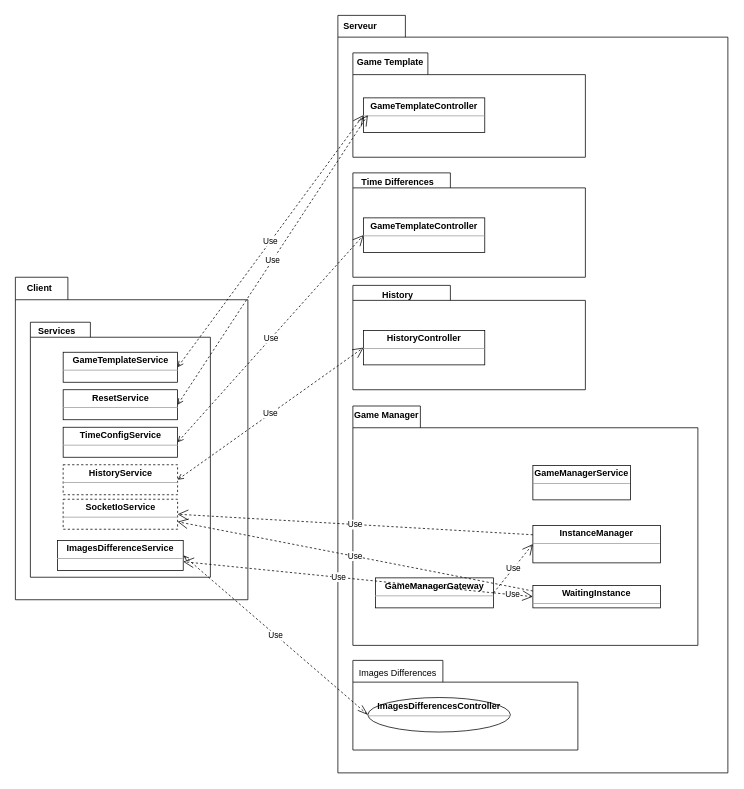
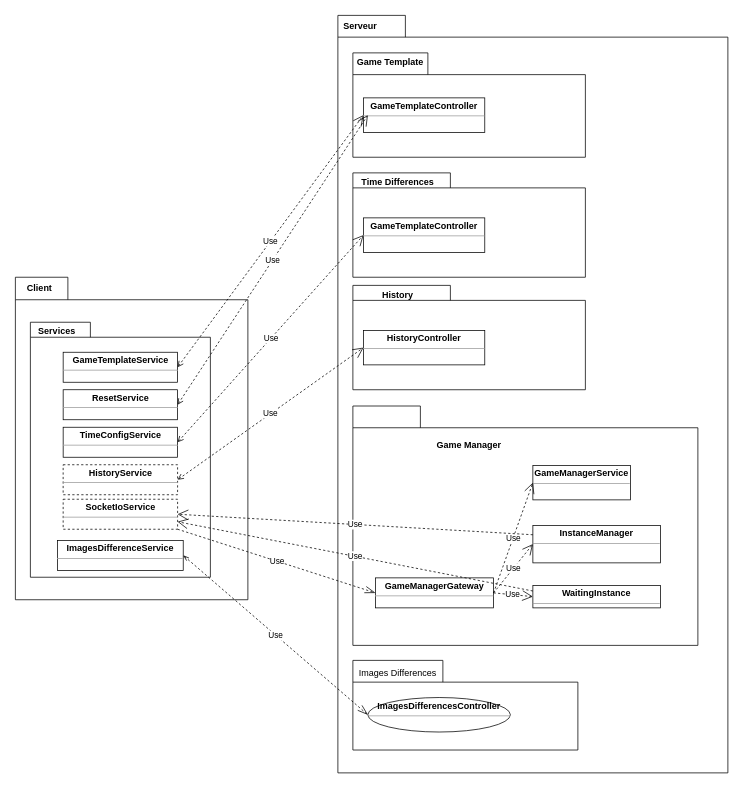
  <mxCell id="0" />
  <mxCell id="1" parent="0" />
  <mxCell id="2" value="" style="group" parent="1" vertex="1" connectable="0"><mxGeometry x="20" y="369.16" width="310" height="430" as="geometry" /></mxCell>
  <mxCell id="3" value="" style="shape=folder;fontStyle=1;spacingTop=10;tabWidth=70;tabHeight=30;tabPosition=left;html=1;whiteSpace=wrap;" parent="2" vertex="1"><mxGeometry width="310" height="430" as="geometry" /></mxCell>
  <mxCell id="4" value="&lt;b&gt;Client&lt;/b&gt;" style="text;html=1;align=center;verticalAlign=middle;resizable=0;points=[];autosize=1;strokeColor=none;fillColor=none;" parent="2" vertex="1"><mxGeometry x="2.201" width="60" height="30" as="geometry" /></mxCell>
  <mxCell id="5" value="" style="group" parent="2" vertex="1" connectable="0"><mxGeometry x="20" y="60" width="240" height="340" as="geometry" /></mxCell>
  <mxCell id="6" value="" style="shape=folder;fontStyle=1;spacingTop=10;tabWidth=80;tabHeight=20;tabPosition=left;html=1;whiteSpace=wrap;" parent="5" vertex="1"><mxGeometry width="240" height="340" as="geometry" /></mxCell>
  <mxCell id="7" value="Services" style="text;align=center;fontStyle=1;verticalAlign=middle;spacingLeft=3;spacingRight=3;strokeColor=none;rotatable=0;points=[[0,0.5],[1,0.5]];portConstraint=eastwest;html=1;" parent="5" vertex="1"><mxGeometry x="11.42" y="5.18" width="46.36" height="12.86" as="geometry" /></mxCell>
  <mxCell id="8" value="&lt;p style=&quot;margin:0px;margin-top:4px;text-align:center;&quot;&gt;&lt;b&gt;ImagesDifferenceService&lt;/b&gt;&lt;/p&gt;&lt;hr size=&quot;1&quot;&gt;&lt;div style=&quot;height:2px;&quot;&gt;&lt;/div&gt;" style="verticalAlign=top;align=left;overflow=fill;fontSize=12;fontFamily=Helvetica;html=1;whiteSpace=wrap;" parent="5" vertex="1"><mxGeometry x="36.2" y="290.84" width="167.59" height="40" as="geometry" /></mxCell>
  <mxCell id="9" value="&lt;p style=&quot;margin:0px;margin-top:4px;text-align:center;&quot;&gt;&lt;b&gt;GameTemplateService&lt;/b&gt;&lt;/p&gt;&lt;hr size=&quot;1&quot;&gt;&lt;div style=&quot;height:2px;&quot;&gt;&lt;/div&gt;" style="verticalAlign=top;align=left;overflow=fill;fontSize=12;fontFamily=Helvetica;html=1;whiteSpace=wrap;" parent="5" vertex="1"><mxGeometry x="43.71" y="40" width="152.59" height="40" as="geometry" /></mxCell>
  <mxCell id="10" value="&lt;p style=&quot;margin:0px;margin-top:4px;text-align:center;&quot;&gt;&lt;b&gt;SocketIoService&lt;/b&gt;&lt;/p&gt;&lt;hr size=&quot;1&quot;&gt;&lt;div style=&quot;height:2px;&quot;&gt;&lt;/div&gt;" style="verticalAlign=top;align=left;overflow=fill;fontSize=12;fontFamily=Helvetica;html=1;whiteSpace=wrap;dashed=1;" parent="5" vertex="1"><mxGeometry x="43.71" y="236" width="152.59" height="40" as="geometry" /></mxCell>
  <mxCell id="11" value="&lt;p style=&quot;margin:0px;margin-top:4px;text-align:center;&quot;&gt;&lt;b&gt;HistoryService&lt;/b&gt;&lt;/p&gt;&lt;hr size=&quot;1&quot;&gt;&lt;div style=&quot;height:2px;&quot;&gt;&lt;/div&gt;" style="verticalAlign=top;align=left;overflow=fill;fontSize=12;fontFamily=Helvetica;html=1;whiteSpace=wrap;dashed=1;" vertex="1" parent="5"><mxGeometry x="43.7" y="190" width="152.59" height="40" as="geometry" /></mxCell>
  <mxCell id="12" value="&lt;p style=&quot;margin:0px;margin-top:4px;text-align:center;&quot;&gt;&lt;b&gt;ResetService&lt;/b&gt;&lt;/p&gt;&lt;hr size=&quot;1&quot;&gt;&lt;div style=&quot;height:2px;&quot;&gt;&lt;/div&gt;" style="verticalAlign=top;align=left;overflow=fill;fontSize=12;fontFamily=Helvetica;html=1;whiteSpace=wrap;" vertex="1" parent="5"><mxGeometry x="43.71" y="90" width="152.59" height="40" as="geometry" /></mxCell>
  <mxCell id="13" value="&lt;p style=&quot;margin:0px;margin-top:4px;text-align:center;&quot;&gt;&lt;b&gt;TimeConfigService&lt;/b&gt;&lt;/p&gt;&lt;hr size=&quot;1&quot;&gt;&lt;div style=&quot;height:2px;&quot;&gt;&lt;/div&gt;" style="verticalAlign=top;align=left;overflow=fill;fontSize=12;fontFamily=Helvetica;html=1;whiteSpace=wrap;" vertex="1" parent="5"><mxGeometry x="43.71" y="140" width="152.59" height="40" as="geometry" /></mxCell>
  <mxCell id="14" value="" style="shape=folder;fontStyle=1;spacingTop=10;tabWidth=90;tabHeight=29;tabPosition=left;html=1;whiteSpace=wrap;" parent="1" vertex="1"><mxGeometry x="450" y="20" width="520" height="1010" as="geometry" /></mxCell>
  <mxCell id="15" value="&lt;b&gt;Serveur&lt;/b&gt;" style="text;html=1;strokeColor=none;fillColor=none;align=center;verticalAlign=middle;whiteSpace=wrap;rounded=0;" parent="1" vertex="1"><mxGeometry x="450" y="20" width="60" height="30" as="geometry" /></mxCell>
  <mxCell id="16" value="" style="group" vertex="1" connectable="0" parent="1"><mxGeometry x="470" y="70" width="310" height="139.16" as="geometry" /></mxCell>
  <mxCell id="17" value="" style="shape=folder;fontStyle=1;spacingTop=10;tabWidth=100;tabHeight=29;tabPosition=left;html=1;whiteSpace=wrap;" parent="16" vertex="1"><mxGeometry width="310" height="139.16" as="geometry" /></mxCell>
  <mxCell id="18" value="&lt;b&gt;Game Template&lt;/b&gt;" style="text;html=1;strokeColor=none;fillColor=none;align=center;verticalAlign=middle;whiteSpace=wrap;rounded=0;" parent="16" vertex="1"><mxGeometry width="100" height="25.05" as="geometry" /></mxCell>
  <mxCell id="19" value="&lt;p style=&quot;margin:0px;margin-top:4px;text-align:center;&quot;&gt;&lt;b&gt;GameTemplateController&lt;/b&gt;&lt;/p&gt;&lt;hr size=&quot;1&quot;&gt;&lt;div style=&quot;height:2px;&quot;&gt;&lt;/div&gt;" style="verticalAlign=top;align=left;overflow=fill;fontSize=12;fontFamily=Helvetica;html=1;whiteSpace=wrap;" parent="16" vertex="1"><mxGeometry x="14.13" y="60" width="161.74" height="46" as="geometry" /></mxCell>
  <mxCell id="20" value="" style="group" vertex="1" connectable="0" parent="1"><mxGeometry x="470" y="230" width="310" height="139.16" as="geometry" /></mxCell>
  <mxCell id="21" value="" style="shape=folder;fontStyle=1;spacingTop=10;tabWidth=130;tabHeight=20;tabPosition=left;html=1;whiteSpace=wrap;" vertex="1" parent="20"><mxGeometry width="310" height="139.16" as="geometry" /></mxCell>
  <mxCell id="22" value="&lt;b&gt;Time Differences&lt;/b&gt;" style="text;html=1;strokeColor=none;fillColor=none;align=center;verticalAlign=middle;whiteSpace=wrap;rounded=0;" vertex="1" parent="20"><mxGeometry width="120" height="25.05" as="geometry" /></mxCell>
  <mxCell id="23" value="&lt;p style=&quot;margin:0px;margin-top:4px;text-align:center;&quot;&gt;&lt;b&gt;GameTemplateController&lt;/b&gt;&lt;/p&gt;&lt;hr size=&quot;1&quot;&gt;&lt;div style=&quot;height:2px;&quot;&gt;&lt;/div&gt;" style="verticalAlign=top;align=left;overflow=fill;fontSize=12;fontFamily=Helvetica;html=1;whiteSpace=wrap;" vertex="1" parent="20"><mxGeometry x="14.13" y="60" width="161.74" height="46" as="geometry" /></mxCell>
  <mxCell id="24" value="" style="group" vertex="1" connectable="0" parent="1"><mxGeometry x="470" y="540" width="460" height="320" as="geometry" /></mxCell>
  <mxCell id="25" value="" style="shape=folder;fontStyle=1;spacingTop=10;tabWidth=90;tabHeight=29;tabPosition=left;html=1;whiteSpace=wrap;" parent="24" vertex="1"><mxGeometry y="0.84" width="460" height="319.16" as="geometry" /></mxCell>
- <mxCell id="26" value="&lt;b&gt;Game Manager&lt;/b&gt;" style="text;html=1;strokeColor=none;fillColor=none;align=center;verticalAlign=middle;whiteSpace=wrap;rounded=0;" parent="24" vertex="1"><mxGeometry width="90" height="25.05" as="geometry" /></mxCell>
+ <mxCell id="26" value="&lt;b&gt;Game Manager&lt;/b&gt;" style="text;html=1;strokeColor=none;fillColor=none;align=center;verticalAlign=middle;whiteSpace=wrap;rounded=0;" parent="24" vertex="1"><mxGeometry x="110" y="40" width="90" height="25.05" as="geometry" /></mxCell>
  <mxCell id="27" value="&lt;p style=&quot;margin:0px;margin-top:4px;text-align:center;&quot;&gt;&lt;b&gt;GameManagerService&lt;/b&gt;&lt;/p&gt;&lt;hr size=&quot;1&quot;&gt;&lt;div style=&quot;height:2px;&quot;&gt;&lt;/div&gt;" style="verticalAlign=top;align=left;overflow=fill;fontSize=12;fontFamily=Helvetica;html=1;whiteSpace=wrap;" parent="24" vertex="1"><mxGeometry x="240" y="80" width="130" height="46" as="geometry" /></mxCell>
  <mxCell id="28" value="&lt;p style=&quot;margin:0px;margin-top:4px;text-align:center;&quot;&gt;&lt;b&gt;WaitingInstance&lt;/b&gt;&lt;/p&gt;&lt;hr size=&quot;1&quot;&gt;&lt;div style=&quot;height:2px;&quot;&gt;&lt;/div&gt;" style="verticalAlign=top;align=left;overflow=fill;fontSize=12;fontFamily=Helvetica;html=1;whiteSpace=wrap;" parent="24" vertex="1"><mxGeometry x="240" y="240" width="170" height="30" as="geometry" /></mxCell>
  <mxCell id="29" value="&lt;p style=&quot;margin:0px;margin-top:4px;text-align:center;&quot;&gt;&lt;b&gt;InstanceManager&lt;/b&gt;&lt;/p&gt;&lt;hr size=&quot;1&quot;&gt;&lt;div style=&quot;height:2px;&quot;&gt;&lt;/div&gt;" style="verticalAlign=top;align=left;overflow=fill;fontSize=12;fontFamily=Helvetica;html=1;whiteSpace=wrap;" parent="24" vertex="1"><mxGeometry x="240" y="160" width="170" height="50" as="geometry" /></mxCell>
  <mxCell id="30" value="&lt;p style=&quot;margin:0px;margin-top:4px;text-align:center;&quot;&gt;&lt;b&gt;GameManagerGateway&lt;/b&gt;&lt;/p&gt;&lt;hr size=&quot;1&quot;&gt;&lt;div style=&quot;height:2px;&quot;&gt;&lt;/div&gt;" style="verticalAlign=top;align=left;overflow=fill;fontSize=12;fontFamily=Helvetica;html=1;whiteSpace=wrap;" parent="24" vertex="1"><mxGeometry x="30" y="230" width="157.59" height="40" as="geometry" /></mxCell>
  <mxCell id="31" value="Use" style="endArrow=open;endSize=12;dashed=1;html=1;rounded=0;exitX=1;exitY=0.5;exitDx=0;exitDy=0;entryX=0;entryY=0.5;entryDx=0;entryDy=0;startArrow=none;startFill=0;" parent="24" source="30" target="29" edge="1"><mxGeometry width="160" relative="1" as="geometry"><mxPoint x="-329" y="130" as="sourcePoint" /><mxPoint x="90" y="133" as="targetPoint" /></mxGeometry></mxCell>
  <mxCell id="32" value="Use" style="endArrow=open;endSize=12;dashed=1;html=1;rounded=0;exitX=1;exitY=0.5;exitDx=0;exitDy=0;entryX=0;entryY=0.5;entryDx=0;entryDy=0;startArrow=none;startFill=0;" parent="24" source="30" target="28" edge="1"><mxGeometry width="160" relative="1" as="geometry"><mxPoint x="-329" y="130" as="sourcePoint" /><mxPoint x="70" y="205" as="targetPoint" /></mxGeometry></mxCell>
- <mxCell id="33" value="Use" style="endArrow=open;endSize=12;dashed=1;html=1;rounded=0;startArrow=none;startFill=0;endFill=0;exitX=1;exitY=0.5;exitDx=0;exitDy=0;" parent="24" source="30" target="8" edge="1"><mxGeometry x="-0.0" width="160" relative="1" as="geometry"><mxPoint x="-170" y="40" as="sourcePoint" /><mxPoint x="-90" y="190" as="targetPoint" /><mxPoint as="offset" /></mxGeometry></mxCell>
+ <mxCell id="33" value="Use" style="endArrow=open;endSize=12;dashed=1;html=1;rounded=0;entryX=0;entryY=0.5;entryDx=0;entryDy=0;startArrow=none;startFill=0;endFill=0;exitX=1;exitY=0.5;exitDx=0;exitDy=0;" parent="24" source="30" target="27" edge="1"><mxGeometry x="-0.0" width="160" relative="1" as="geometry"><mxPoint x="-170" y="40" as="sourcePoint" /><mxPoint x="-90" y="190" as="targetPoint" /><mxPoint as="offset" /></mxGeometry></mxCell>
  <mxCell id="34" value="" style="group" vertex="1" connectable="0" parent="1"><mxGeometry x="470" y="880" width="300" height="119.53" as="geometry" /></mxCell>
  <mxCell id="35" value="" style="shape=folder;fontStyle=1;spacingTop=10;tabWidth=120;tabHeight=29;tabPosition=left;html=1;whiteSpace=wrap;" parent="34" vertex="1"><mxGeometry width="300" height="119.53" as="geometry" /></mxCell>
  <mxCell id="36" value="Images Differences" style="text;html=1;strokeColor=none;fillColor=none;align=center;verticalAlign=middle;whiteSpace=wrap;rounded=0;" parent="34" vertex="1"><mxGeometry y="9.53" width="120" height="14.091" as="geometry" /></mxCell>
  <mxCell id="37" value="&lt;p style=&quot;margin:0px;margin-top:4px;text-align:center;&quot;&gt;&lt;b&gt;ImagesDifferencesController&lt;/b&gt;&lt;/p&gt;&lt;hr size=&quot;1&quot;&gt;&lt;div style=&quot;height:2px;&quot;&gt;&lt;/div&gt;" style="ellipse;verticalAlign=top;align=left;overflow=fill;fontSize=12;fontFamily=Helvetica;html=1;whiteSpace=wrap;" parent="34" vertex="1"><mxGeometry x="20" y="49.53" width="190" height="46" as="geometry" /></mxCell>
  <mxCell id="38" value="Use" style="endArrow=open;endSize=12;dashed=1;html=1;rounded=0;startArrow=open;startFill=0;endFill=0;exitX=1;exitY=0.5;exitDx=0;exitDy=0;entryX=0;entryY=0.5;entryDx=0;entryDy=0;" parent="1" source="9" target="19" edge="1"><mxGeometry x="-0.0" width="160" relative="1" as="geometry"><mxPoint x="668" y="740" as="sourcePoint" /><mxPoint x="400" y="660" as="targetPoint" /><mxPoint as="offset" /></mxGeometry></mxCell>
  <mxCell id="39" value="Use" style="endArrow=open;endSize=12;dashed=1;html=1;rounded=0;entryX=1;entryY=0.5;entryDx=0;entryDy=0;startArrow=none;startFill=0;endFill=0;exitX=0;exitY=0.25;exitDx=0;exitDy=0;" parent="1" source="29" target="10" edge="1"><mxGeometry x="-0.0" width="160" relative="1" as="geometry"><mxPoint x="920" y="656" as="sourcePoint" /><mxPoint x="172" y="600" as="targetPoint" /><mxPoint as="offset" /></mxGeometry></mxCell>
  <mxCell id="40" value="Use" style="endArrow=open;endSize=12;dashed=1;html=1;rounded=0;entryX=1;entryY=0.75;entryDx=0;entryDy=0;startArrow=none;startFill=0;endFill=0;exitX=0;exitY=0.25;exitDx=0;exitDy=0;" parent="1" source="28" target="10" edge="1"><mxGeometry x="-0.0" width="160" relative="1" as="geometry"><mxPoint x="920" y="738" as="sourcePoint" /><mxPoint x="172" y="610" as="targetPoint" /><mxPoint as="offset" /></mxGeometry></mxCell>
+ <mxCell id="41" value="Use" style="endArrow=openThin;endSize=12;dashed=1;html=1;rounded=0;entryX=0;entryY=0.5;entryDx=0;entryDy=0;startArrow=none;startFill=0;endFill=0;exitX=1;exitY=1;exitDx=0;exitDy=0;" parent="1" source="10" target="30" edge="1"><mxGeometry x="-0.0" width="160" relative="1" as="geometry"><mxPoint x="668" y="740" as="sourcePoint" /><mxPoint x="920" y="667" as="targetPoint" /><mxPoint as="offset" /></mxGeometry></mxCell>
  <mxCell id="42" value="Use" style="endArrow=openThin;endSize=12;dashed=1;html=1;rounded=0;entryX=0;entryY=0.5;entryDx=0;entryDy=0;startArrow=openThin;startFill=0;endFill=0;exitX=1;exitY=0.5;exitDx=0;exitDy=0;" parent="1" source="8" target="37" edge="1"><mxGeometry x="-0.0" width="160" relative="1" as="geometry"><mxPoint x="172" y="610" as="sourcePoint" /><mxPoint x="510" y="740" as="targetPoint" /><mxPoint as="offset" /></mxGeometry></mxCell>
  <mxCell id="43" value="" style="group" vertex="1" connectable="0" parent="1"><mxGeometry x="470" y="380" width="310" height="139.16" as="geometry" /></mxCell>
  <mxCell id="44" value="" style="shape=folder;fontStyle=1;spacingTop=10;tabWidth=130;tabHeight=20;tabPosition=left;html=1;whiteSpace=wrap;" vertex="1" parent="43"><mxGeometry width="310" height="139.16" as="geometry" /></mxCell>
  <mxCell id="45" value="&lt;b&gt;History&lt;/b&gt;" style="text;html=1;strokeColor=none;fillColor=none;align=center;verticalAlign=middle;whiteSpace=wrap;rounded=0;" vertex="1" parent="43"><mxGeometry width="120" height="25.05" as="geometry" /></mxCell>
  <mxCell id="46" value="&lt;p style=&quot;margin:0px;margin-top:4px;text-align:center;&quot;&gt;&lt;b&gt;HistoryController&lt;/b&gt;&lt;/p&gt;&lt;hr size=&quot;1&quot;&gt;&lt;div style=&quot;height:2px;&quot;&gt;&lt;/div&gt;" style="verticalAlign=top;align=left;overflow=fill;fontSize=12;fontFamily=Helvetica;html=1;whiteSpace=wrap;" vertex="1" parent="43"><mxGeometry x="14.13" y="60" width="161.74" height="46" as="geometry" /></mxCell>
  <mxCell id="47" value="Use" style="endArrow=open;endSize=12;dashed=1;html=1;rounded=0;startArrow=open;startFill=0;endFill=0;exitX=1;exitY=0.5;exitDx=0;exitDy=0;entryX=0;entryY=0.5;entryDx=0;entryDy=0;" edge="1" parent="1" source="11" target="46"><mxGeometry x="-0.0" width="160" relative="1" as="geometry"><mxPoint x="246" y="500" as="sourcePoint" /><mxPoint x="494" y="163" as="targetPoint" /><mxPoint as="offset" /></mxGeometry></mxCell>
  <mxCell id="48" value="Use" style="endArrow=open;endSize=12;dashed=1;html=1;rounded=0;startArrow=open;startFill=0;endFill=0;exitX=1;exitY=0.5;exitDx=0;exitDy=0;entryX=0.036;entryY=0.5;entryDx=0;entryDy=0;entryPerimeter=0;" edge="1" parent="1" source="12" target="19"><mxGeometry x="-0.0" width="160" relative="1" as="geometry"><mxPoint x="246" y="500" as="sourcePoint" /><mxPoint x="494" y="163" as="targetPoint" /><mxPoint as="offset" /></mxGeometry></mxCell>
  <mxCell id="49" value="Use" style="endArrow=open;endSize=12;dashed=1;html=1;rounded=0;startArrow=open;startFill=0;endFill=0;exitX=1;exitY=0.5;exitDx=0;exitDy=0;entryX=0;entryY=0.5;entryDx=0;entryDy=0;" edge="1" parent="1" source="13" target="23"><mxGeometry x="-0.0" width="160" relative="1" as="geometry"><mxPoint x="246" y="600" as="sourcePoint" /><mxPoint x="500" y="163" as="targetPoint" /><mxPoint as="offset" /></mxGeometry></mxCell>
